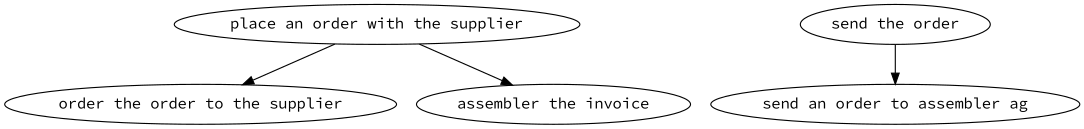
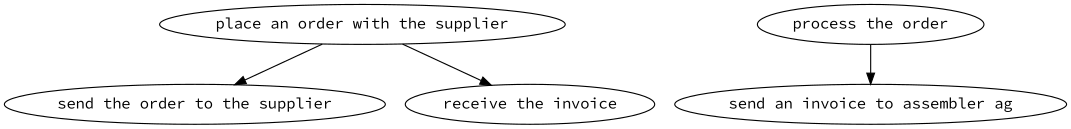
  strict digraph {
    fontname="Source Code Pro"
    node [fontname="Source Code Pro"]
    edge [attrs="{'type': 'flow', 'label': 'flow'}" fontname="Source Code Pro"]
    "place an order with the supplier" [attrs="{'type': 'Activity', 'label': 'place an order with the supplier'}"]
-   "send the order to the supplier" [attrs="{'type': 'Activity', 'label': 'send the order to the supplier'}" label="order the order to the supplier"]
-   "receive the invoice" [attrs="{'type': 'Activity', 'label': 'receive the invoice'}" label="assembler the invoice"]
-   "process the order" [attrs="{'type': 'Activity', 'label': 'process the order'}" label="send the order"]
-   "send an invoice to assembler ag" [attrs="{'type': 'Activity', 'label': 'send an invoice to assembler ag'}" label="send an order to assembler ag"]
+   "send the order to the supplier" [attrs="{'type': 'Activity', 'label': 'send the order to the supplier'}"]
+   "receive the invoice" [attrs="{'type': 'Activity', 'label': 'receive the invoice'}"]
+   "process the order" [attrs="{'type': 'Activity', 'label': 'process the order'}"]
+   "send an invoice to assembler ag" [attrs="{'type': 'Activity', 'label': 'send an invoice to assembler ag'}"]
    "place an order with the supplier" -> "send the order to the supplier"
    "place an order with the supplier" -> "receive the invoice"
    "process the order" -> "send an invoice to assembler ag"
  }
